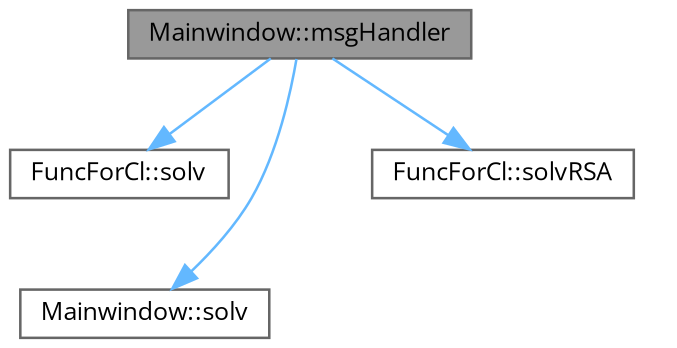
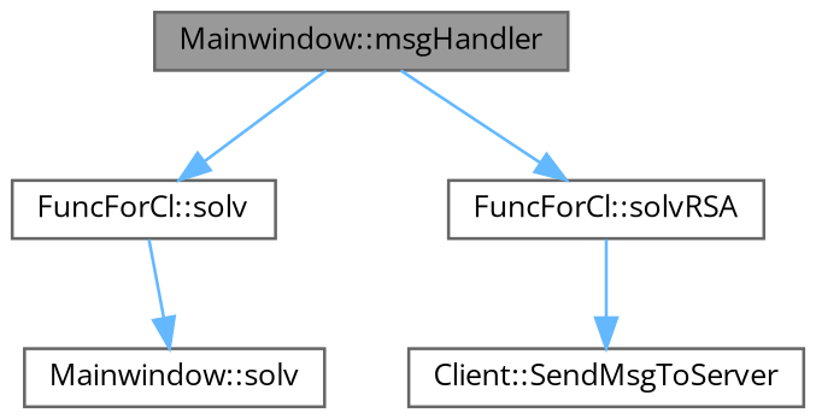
  digraph {
    fontname="Open Sans"
    rankdir=TB
    node [color=grey40 fillcolor=white fontname="Open Sans" fontsize=10 shape=box style=filled]
    edge [color=steelblue1 fontname="Open Sans" fontsize=10 labelfontname=Helvetica labelfontsize=10 style=solid]
    n1 [color=gray40 fillcolor=grey60 fontcolor=black height=0.2 label="Mainwindow::msgHandler" width=0.4]
    n2 [height=0.2 label="FuncForCl::solv" width=0.4]
    n3 [height=0.2 label="Mainwindow::solv" width=0.4]
    n4 [height=0.2 label="FuncForCl::solvRSA" width=0.4]
+   n5 [height=0.2 label="Client::SendMsgToServer" width=0.4]
    n1 -> n2
-   n1 -> n3
+   n2 -> n3
    n1 -> n4
+   n4 -> n5
  }
